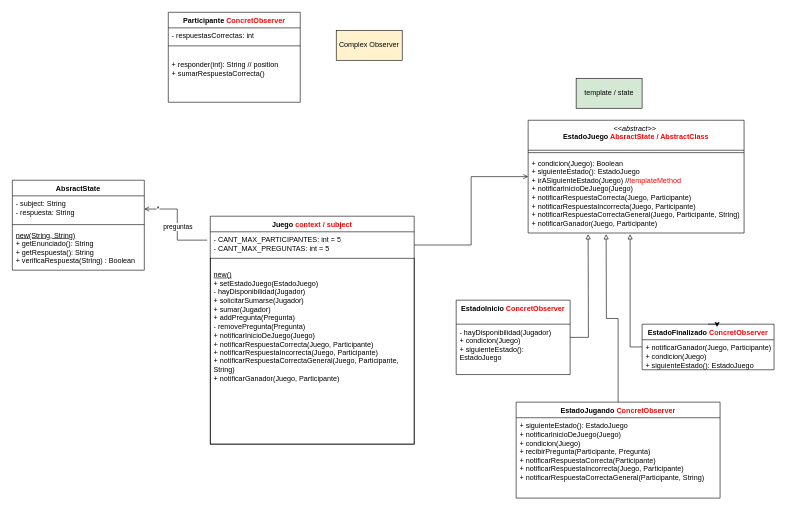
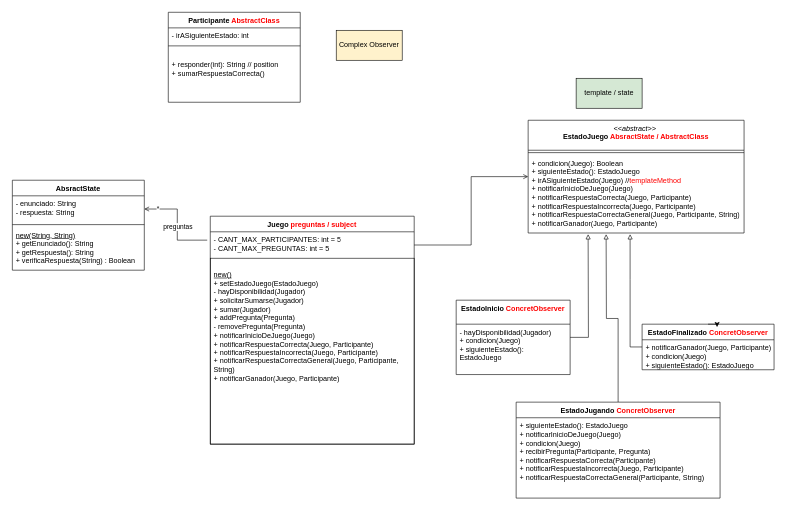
  <mxCell id="0" />
  <mxCell id="1" parent="0" />
- <mxCell id="2" value="Participante &lt;font color=&quot;#ff0000&quot;&gt;ConcretObserver&lt;/font&gt;" style="swimlane;fontStyle=1;align=center;verticalAlign=top;childLayout=stackLayout;horizontal=1;startSize=26;horizontalStack=0;resizeParent=1;resizeParentMax=0;resizeLast=0;collapsible=1;marginBottom=0;whiteSpace=wrap;html=1;" vertex="1" parent="1"><mxGeometry x="280" y="20" width="220" height="150" as="geometry" /></mxCell>
- <mxCell id="3" value="- respuestasCorrectas: int" style="text;strokeColor=none;fillColor=none;align=left;verticalAlign=top;spacingLeft=4;spacingRight=4;overflow=hidden;rotatable=0;points=[[0,0.5],[1,0.5]];portConstraint=eastwest;whiteSpace=wrap;html=1;" vertex="1" parent="2"><mxGeometry y="26" width="220" height="26" as="geometry" /></mxCell>
+ <mxCell id="2" value="Participante &lt;font color=&quot;#ff0000&quot;&gt;AbstractClass&lt;/font&gt;" style="swimlane;fontStyle=1;align=center;verticalAlign=top;childLayout=stackLayout;horizontal=1;startSize=26;horizontalStack=0;resizeParent=1;resizeParentMax=0;resizeLast=0;collapsible=1;marginBottom=0;whiteSpace=wrap;html=1;" vertex="1" parent="1"><mxGeometry x="280" y="20" width="220" height="150" as="geometry" /></mxCell>
+ <mxCell id="3" value="- irASiguienteEstado: int" style="text;strokeColor=none;fillColor=none;align=left;verticalAlign=top;spacingLeft=4;spacingRight=4;overflow=hidden;rotatable=0;points=[[0,0.5],[1,0.5]];portConstraint=eastwest;whiteSpace=wrap;html=1;" vertex="1" parent="2"><mxGeometry y="26" width="220" height="26" as="geometry" /></mxCell>
  <mxCell id="4" value="" style="line;strokeWidth=1;fillColor=none;align=left;verticalAlign=middle;spacingTop=-1;spacingLeft=3;spacingRight=3;rotatable=0;labelPosition=right;points=[];portConstraint=eastwest;strokeColor=inherit;" vertex="1" parent="2"><mxGeometry y="52" width="220" height="8" as="geometry" /></mxCell>
  <mxCell id="5" value="&lt;div&gt;&lt;br&gt;&lt;/div&gt;+ responder(int): String // position&lt;div&gt;+ sumarRespuestaCorrecta()&lt;/div&gt;&lt;div&gt;&lt;br&gt;&lt;/div&gt;" style="text;strokeColor=none;fillColor=none;align=left;verticalAlign=top;spacingLeft=4;spacingRight=4;overflow=hidden;rotatable=0;points=[[0,0.5],[1,0.5]];portConstraint=eastwest;whiteSpace=wrap;html=1;" vertex="1" parent="2"><mxGeometry y="60" width="220" height="90" as="geometry" /></mxCell>
  <mxCell id="6" value="AbsractState" style="swimlane;fontStyle=1;align=center;verticalAlign=top;childLayout=stackLayout;horizontal=1;startSize=26;horizontalStack=0;resizeParent=1;resizeParentMax=0;resizeLast=0;collapsible=1;marginBottom=0;whiteSpace=wrap;html=1;" vertex="1" parent="1"><mxGeometry x="20" y="300" width="220" height="150" as="geometry" /></mxCell>
- <mxCell id="7" value="- subject: String&lt;div&gt;- respuesta: String&lt;/div&gt;&lt;div&gt;&amp;nbsp;&lt;/div&gt;" style="text;strokeColor=none;fillColor=none;align=left;verticalAlign=top;spacingLeft=4;spacingRight=4;overflow=hidden;rotatable=0;points=[[0,0.5],[1,0.5]];portConstraint=eastwest;whiteSpace=wrap;html=1;" vertex="1" parent="6"><mxGeometry y="26" width="220" height="44" as="geometry" /></mxCell>
+ <mxCell id="7" value="- enunciado: String&lt;div&gt;- respuesta: String&lt;/div&gt;&lt;div&gt;&amp;nbsp;&lt;/div&gt;" style="text;strokeColor=none;fillColor=none;align=left;verticalAlign=top;spacingLeft=4;spacingRight=4;overflow=hidden;rotatable=0;points=[[0,0.5],[1,0.5]];portConstraint=eastwest;whiteSpace=wrap;html=1;" vertex="1" parent="6"><mxGeometry y="26" width="220" height="44" as="geometry" /></mxCell>
  <mxCell id="8" value="" style="line;strokeWidth=1;fillColor=none;align=left;verticalAlign=middle;spacingTop=-1;spacingLeft=3;spacingRight=3;rotatable=0;labelPosition=right;points=[];portConstraint=eastwest;strokeColor=inherit;" vertex="1" parent="6"><mxGeometry y="70" width="220" height="8" as="geometry" /></mxCell>
  <mxCell id="9" value="&lt;div&gt;&lt;u&gt;new(String, String)&lt;/u&gt;&lt;/div&gt;+ getEnunciado(): String&lt;div&gt;+ getRespuesta(): String&lt;br&gt;&lt;/div&gt;&lt;div&gt;+ verificaRespuesta(String) : Boolean&lt;/div&gt;" style="text;strokeColor=none;fillColor=none;align=left;verticalAlign=top;spacingLeft=4;spacingRight=4;overflow=hidden;rotatable=0;points=[[0,0.5],[1,0.5]];portConstraint=eastwest;whiteSpace=wrap;html=1;" vertex="1" parent="6"><mxGeometry y="78" width="220" height="72" as="geometry" /></mxCell>
- <mxCell id="10" value="Juego &lt;font color=&quot;#ff0000&quot;&gt;context / subject&lt;/font&gt;" style="swimlane;fontStyle=1;align=center;verticalAlign=top;childLayout=stackLayout;horizontal=1;startSize=26;horizontalStack=0;resizeParent=1;resizeParentMax=0;resizeLast=0;collapsible=1;marginBottom=0;whiteSpace=wrap;html=1;" vertex="1" parent="1"><mxGeometry x="350" y="360" width="340" height="380" as="geometry" /></mxCell>
+ <mxCell id="10" value="Juego &lt;font color=&quot;#ff0000&quot;&gt;preguntas / subject&lt;/font&gt;" style="swimlane;fontStyle=1;align=center;verticalAlign=top;childLayout=stackLayout;horizontal=1;startSize=26;horizontalStack=0;resizeParent=1;resizeParentMax=0;resizeLast=0;collapsible=1;marginBottom=0;whiteSpace=wrap;html=1;" vertex="1" parent="1"><mxGeometry x="350" y="360" width="340" height="380" as="geometry" /></mxCell>
  <mxCell id="11" value="&lt;div&gt;- CANT_MAX_PARTICIPANTES: int = 5&lt;/div&gt;&lt;div&gt;- CANT_MAX_PREGUNTAS: int = 5&lt;/div&gt;" style="text;strokeColor=none;fillColor=none;align=left;verticalAlign=top;spacingLeft=4;spacingRight=4;overflow=hidden;rotatable=0;points=[[0,0.5],[1,0.5]];portConstraint=eastwest;whiteSpace=wrap;html=1;" vertex="1" parent="10"><mxGeometry y="26" width="340" height="44" as="geometry" /></mxCell>
  <mxCell id="12" value="&lt;div&gt;&lt;span style=&quot;color: rgba(0, 0, 0, 0); font-family: monospace; font-size: 0px; text-wrap: nowrap; background-color: initial;&quot;&gt;nnew&lt;/span&gt;&lt;/div&gt;&lt;div&gt;&lt;u&gt;&lt;span style=&quot;color: rgba(0, 0, 0, 0); font-family: monospace; font-size: 0px; text-wrap: nowrap; background-color: initial;&quot;&gt;new%3CmxGraphModel%3E%3Croot%3E%3CmxCell%20id%3D%220%22%2F%3E%3CmxCell%20id%3D%221%22%20parent%3D%220%22%2F%3E%3CmxCell%20id%3D%222%22%20value%3D%22%22%20style%3D%22line%3BstrokeWidth%3D1%3BfillColor%3Dnone%3Balign%3Dleft%3BverticalAlign%3Dmiddle%3BspacingTop%3D-1%3BspacingLeft%3D3%3BspacingRight%3D3%3Brotatable%3D0%3BlabelPosition%3Dright%3Bpoints%3D%5B%5D%3BportConstraint%3Deastwest%3BstrokeColor%3Dinherit%3B%22%20vertex%3D%221%22%20parent%3D%221%22%3E%3CmxGeometry%20x%3D%22220%22%20y%3D%22430%22%20width%3D%22180%22%20height%3D%228%22%20as%3D%22geometry%22%2F%3E%3C%2FmxCell%3E%3C%2Froot%3E%3C%2FmxGraphModel3Enew&lt;/span&gt;&lt;span style=&quot;background-color: initial;&quot;&gt;new()&lt;/span&gt;&lt;/u&gt;&lt;/div&gt;&lt;div&gt;&lt;span style=&quot;background-color: initial;&quot;&gt;+ setEstadoJuego(EstadoJuego)&lt;/span&gt;&lt;/div&gt;&lt;div&gt;- hayDisponibilidad(Jugador)&lt;/div&gt;&lt;div&gt;+ solicitarSumarse(Jugador)&lt;/div&gt;&lt;div&gt;+ sumar(Jugador)&lt;br&gt;&lt;/div&gt;&lt;div&gt;+ addPregunta(Pregunta)&lt;/div&gt;&lt;div&gt;- removePregunta(Pregunta)&lt;/div&gt;&lt;div&gt;&lt;div&gt;+ notificarInicioDeJuego(Juego)&lt;span style=&quot;background-color: initial;&quot;&gt;&lt;br&gt;&lt;/span&gt;&lt;/div&gt;&lt;div&gt;&lt;span style=&quot;background-color: initial;&quot;&gt;+&lt;/span&gt;&lt;span style=&quot;background-color: initial;&quot;&gt;&amp;nbsp;notificarRespuestaCorrecta(Juego, Participante)&lt;/span&gt;&lt;/div&gt;&lt;div&gt;&lt;span style=&quot;background-color: initial;&quot;&gt;+&lt;/span&gt;&lt;span style=&quot;background-color: initial;&quot;&gt;&amp;nbsp;notificarRespuestaIncorrecta(Juego, Participante)&lt;/span&gt;&lt;span style=&quot;background-color: initial;&quot;&gt;&lt;br&gt;&lt;/span&gt;&lt;/div&gt;&lt;div&gt;&lt;span style=&quot;background-color: initial;&quot;&gt;+ notificarRespuestaCorrectaGeneral(Juego, Participante, String)&lt;/span&gt;&lt;/div&gt;&lt;div&gt;&lt;span style=&quot;background-color: initial;&quot;&gt;+ notificarGanador(Juego, Participante)&lt;/span&gt;&lt;/div&gt;&lt;/div&gt;" style="text;strokeColor=default;fillColor=none;align=left;verticalAlign=top;spacingLeft=4;spacingRight=4;overflow=hidden;rotatable=0;points=[[0,0.5],[1,0.5]];portConstraint=eastwest;whiteSpace=wrap;html=1;" vertex="1" parent="10"><mxGeometry y="70" width="340" height="310" as="geometry" /></mxCell>
  <mxCell id="13" style="edgeStyle=orthogonalEdgeStyle;rounded=0;orthogonalLoop=1;jettySize=auto;html=1;entryX=1;entryY=0.5;entryDx=0;entryDy=0;endArrow=open;endFill=0;exitX=-0.015;exitY=0.316;exitDx=0;exitDy=0;exitPerimeter=0;" edge="1" parent="1" source="11" target="7"><mxGeometry relative="1" as="geometry"><mxPoint x="690" y="420" as="sourcePoint" /></mxGeometry></mxCell>
  <mxCell id="14" value="preguntas" style="edgeLabel;html=1;align=center;verticalAlign=middle;resizable=0;points=[];" vertex="1" connectable="0" parent="13"><mxGeometry x="-0.076" relative="1" as="geometry"><mxPoint as="offset" /></mxGeometry></mxCell>
  <mxCell id="15" value="*" style="edgeLabel;html=1;align=center;verticalAlign=middle;resizable=0;points=[];" vertex="1" connectable="0" parent="13"><mxGeometry x="0.711" y="-1" relative="1" as="geometry"><mxPoint as="offset" /></mxGeometry></mxCell>
  <mxCell id="16" style="edgeStyle=orthogonalEdgeStyle;rounded=0;orthogonalLoop=1;jettySize=auto;html=1;endArrow=block;endFill=0;" edge="1" parent="1" source="17"><mxGeometry relative="1" as="geometry"><mxPoint x="980" y="390" as="targetPoint" /></mxGeometry></mxCell>
  <mxCell id="17" value="EstadoInicio&lt;font color=&quot;#ff0000&quot;&gt; ConcretObserver&lt;/font&gt;" style="swimlane;fontStyle=1;align=center;verticalAlign=top;childLayout=stackLayout;horizontal=1;startSize=40;horizontalStack=0;resizeParent=1;resizeParentMax=0;resizeLast=0;collapsible=1;marginBottom=0;whiteSpace=wrap;html=1;" vertex="1" parent="1"><mxGeometry x="760" y="500" width="190" height="124" as="geometry" /></mxCell>
  <mxCell id="18" value="&lt;div&gt;- hayDisponibilidad(Jugador)&lt;/div&gt;&lt;div&gt;+ condicion(Juego)&lt;/div&gt;&lt;div&gt;+ siguienteEstado(): EstadoJuego&lt;br&gt;&lt;/div&gt;" style="text;strokeColor=none;fillColor=none;align=left;verticalAlign=top;spacingLeft=4;spacingRight=4;overflow=hidden;rotatable=0;points=[[0,0.5],[1,0.5]];portConstraint=eastwest;whiteSpace=wrap;html=1;" vertex="1" parent="17"><mxGeometry y="40" width="190" height="84" as="geometry" /></mxCell>
  <mxCell id="19" style="edgeStyle=orthogonalEdgeStyle;rounded=0;orthogonalLoop=1;jettySize=auto;html=1;endArrow=block;endFill=0;" edge="1" parent="1" source="20"><mxGeometry relative="1" as="geometry"><mxPoint x="1050" y="390" as="targetPoint" /></mxGeometry></mxCell>
  <mxCell id="20" value="EstadoFinalizado&amp;nbsp;&lt;span style=&quot;color: rgb(255, 0, 0);&quot;&gt;ConcretObserver&lt;/span&gt;" style="swimlane;fontStyle=1;align=center;verticalAlign=top;childLayout=stackLayout;horizontal=1;startSize=26;horizontalStack=0;resizeParent=1;resizeParentMax=0;resizeLast=0;collapsible=1;marginBottom=0;whiteSpace=wrap;html=1;" vertex="1" parent="1"><mxGeometry x="1070" y="540" width="220" height="76" as="geometry" /></mxCell>
  <mxCell id="21" value="+ notificarGanador(Juego, Participante)&lt;div&gt;+ condicion(Juego)&lt;/div&gt;&lt;div&gt;+ siguienteEstado(): EstadoJuego&lt;br&gt;&lt;/div&gt;" style="text;strokeColor=none;fillColor=none;align=left;verticalAlign=top;spacingLeft=4;spacingRight=4;overflow=hidden;rotatable=0;points=[[0,0.5],[1,0.5]];portConstraint=eastwest;whiteSpace=wrap;html=1;" vertex="1" parent="20"><mxGeometry y="26" width="220" height="50" as="geometry" /></mxCell>
  <mxCell id="22" value="&lt;span style=&quot;font-weight: normal;&quot;&gt;&lt;i&gt;&amp;lt;&amp;lt;abstract&amp;gt;&amp;gt;&amp;nbsp;&lt;/i&gt;&lt;/span&gt;&lt;div&gt;EstadoJuego&lt;font color=&quot;#ff0000&quot;&gt; AbsractState / AbstractClass&lt;/font&gt;&lt;/div&gt;" style="swimlane;fontStyle=1;align=center;verticalAlign=top;childLayout=stackLayout;horizontal=1;startSize=50;horizontalStack=0;resizeParent=1;resizeParentMax=0;resizeLast=0;collapsible=1;marginBottom=0;whiteSpace=wrap;html=1;" vertex="1" parent="1"><mxGeometry x="880" y="200" width="360" height="188" as="geometry" /></mxCell>
  <mxCell id="23" value="" style="line;strokeWidth=1;fillColor=none;align=left;verticalAlign=middle;spacingTop=-1;spacingLeft=3;spacingRight=3;rotatable=0;labelPosition=right;points=[];portConstraint=eastwest;strokeColor=inherit;" vertex="1" parent="22"><mxGeometry y="50" width="360" height="8" as="geometry" /></mxCell>
  <mxCell id="24" value="&lt;div&gt;+ condicion(&lt;span style=&quot;background-color: initial;&quot;&gt;Juego&lt;/span&gt;&lt;span style=&quot;background-color: initial;&quot;&gt;): Boolean&amp;nbsp;&lt;/span&gt;&lt;/div&gt;&lt;div&gt;&lt;span style=&quot;background-color: initial;&quot;&gt;+ siguienteEstado(): EstadoJuego&amp;nbsp;&lt;/span&gt;&lt;/div&gt;&lt;div&gt;&lt;span style=&quot;background-color: initial;&quot;&gt;+ irASiguienteEstado(Juego) //&lt;font color=&quot;#ff0000&quot;&gt;templateMethod&amp;nbsp;&lt;/font&gt;&lt;/span&gt;&lt;/div&gt;&lt;div&gt;+ notificarInicioDeJuego(Juego)&lt;span style=&quot;background-color: initial;&quot;&gt;&lt;br&gt;&lt;/span&gt;&lt;/div&gt;&lt;div&gt;&lt;span style=&quot;background-color: initial;&quot;&gt;+&lt;/span&gt;&lt;span style=&quot;background-color: initial;&quot;&gt;&amp;nbsp;notificarRespuestaCorrecta(Juego, Participante)&lt;/span&gt;&lt;/div&gt;&lt;div&gt;&lt;span style=&quot;background-color: initial;&quot;&gt;+&lt;/span&gt;&lt;span style=&quot;background-color: initial;&quot;&gt;&amp;nbsp;notificarRespuestaIncorrecta(Juego, Participante)&lt;/span&gt;&lt;span style=&quot;background-color: initial;&quot;&gt;&lt;br&gt;&lt;/span&gt;&lt;/div&gt;&lt;div&gt;&lt;span style=&quot;background-color: initial;&quot;&gt;+ notificarRespuestaCorrectaGeneral(Juego, Participante, String)&lt;/span&gt;&lt;/div&gt;&lt;div&gt;&lt;span style=&quot;background-color: initial;&quot;&gt;+ notificarGanador(Juego, Participante)&lt;/span&gt;&lt;/div&gt;" style="text;strokeColor=none;fillColor=none;align=left;verticalAlign=top;spacingLeft=4;spacingRight=4;overflow=hidden;rotatable=0;points=[[0,0.5],[1,0.5]];portConstraint=eastwest;whiteSpace=wrap;html=1;" vertex="1" parent="22"><mxGeometry y="58" width="360" height="130" as="geometry" /></mxCell>
  <mxCell id="25" style="edgeStyle=orthogonalEdgeStyle;rounded=0;orthogonalLoop=1;jettySize=auto;html=1;endArrow=open;endFill=0;" edge="1" parent="1" source="11" target="22"><mxGeometry relative="1" as="geometry"><mxPoint x="800" y="371" as="targetPoint" /></mxGeometry></mxCell>
  <mxCell id="26" style="edgeStyle=orthogonalEdgeStyle;rounded=0;orthogonalLoop=1;jettySize=auto;html=1;endArrow=block;endFill=0;" edge="1" parent="1" source="27"><mxGeometry relative="1" as="geometry"><mxPoint x="1010" y="390" as="targetPoint" /></mxGeometry></mxCell>
  <mxCell id="27" value="EstadoJugando&amp;nbsp;&lt;span style=&quot;color: rgb(255, 0, 0);&quot;&gt;ConcretObserver&lt;/span&gt;" style="swimlane;fontStyle=1;align=center;verticalAlign=top;childLayout=stackLayout;horizontal=1;startSize=26;horizontalStack=0;resizeParent=1;resizeParentMax=0;resizeLast=0;collapsible=1;marginBottom=0;whiteSpace=wrap;html=1;" vertex="1" parent="1"><mxGeometry x="860" y="670" width="340" height="160" as="geometry" /></mxCell>
  <mxCell id="28" value="&lt;div&gt;+ siguienteEstado(): EstadoJuego&lt;br&gt;&lt;/div&gt;+ notificarInicioDeJuego(Juego)&lt;div&gt;+ condicion(&lt;span style=&quot;background-color: initial;&quot;&gt;Juego&lt;/span&gt;&lt;span style=&quot;background-color: initial;&quot;&gt;)&lt;/span&gt;&lt;/div&gt;&lt;div&gt;&lt;span style=&quot;background-color: initial;&quot;&gt;+ recibirPregunta(Participante, Pregunta)&lt;/span&gt;&lt;/div&gt;&lt;div&gt;&lt;div&gt;+ notificarRespuestaCorrecta(Participante)&lt;/div&gt;&lt;div&gt;&lt;span style=&quot;background-color: initial;&quot;&gt;+&lt;/span&gt;&lt;span style=&quot;background-color: initial;&quot;&gt;&amp;nbsp;notificarRespuestaIncorrecta(Juego, Participante)&lt;/span&gt;&lt;br&gt;&lt;/div&gt;&lt;div&gt;+ notificarRespuestaCorrectaGeneral(Participante, String)&lt;/div&gt;&lt;/div&gt;" style="text;strokeColor=none;fillColor=none;align=left;verticalAlign=top;spacingLeft=4;spacingRight=4;overflow=hidden;rotatable=0;points=[[0,0.5],[1,0.5]];portConstraint=eastwest;whiteSpace=wrap;html=1;" vertex="1" parent="27"><mxGeometry y="26" width="340" height="134" as="geometry" /></mxCell>
  <mxCell id="29" style="edgeStyle=orthogonalEdgeStyle;rounded=0;orthogonalLoop=1;jettySize=auto;html=1;exitX=0.5;exitY=0;exitDx=0;exitDy=0;entryX=0.568;entryY=0.064;entryDx=0;entryDy=0;entryPerimeter=0;" edge="1" parent="1" source="20" target="20"><mxGeometry relative="1" as="geometry" /></mxCell>
  <mxCell id="30" value="Complex Observer" style="html=1;whiteSpace=wrap;fillColor=#fff2cc;" vertex="1" parent="1"><mxGeometry x="560" y="50" width="110" height="50" as="geometry" /></mxCell>
  <mxCell id="31" value="template / state" style="html=1;whiteSpace=wrap;fillColor=#d5e8d4;" vertex="1" parent="1"><mxGeometry x="960" y="130" width="110" height="50" as="geometry" /></mxCell>
